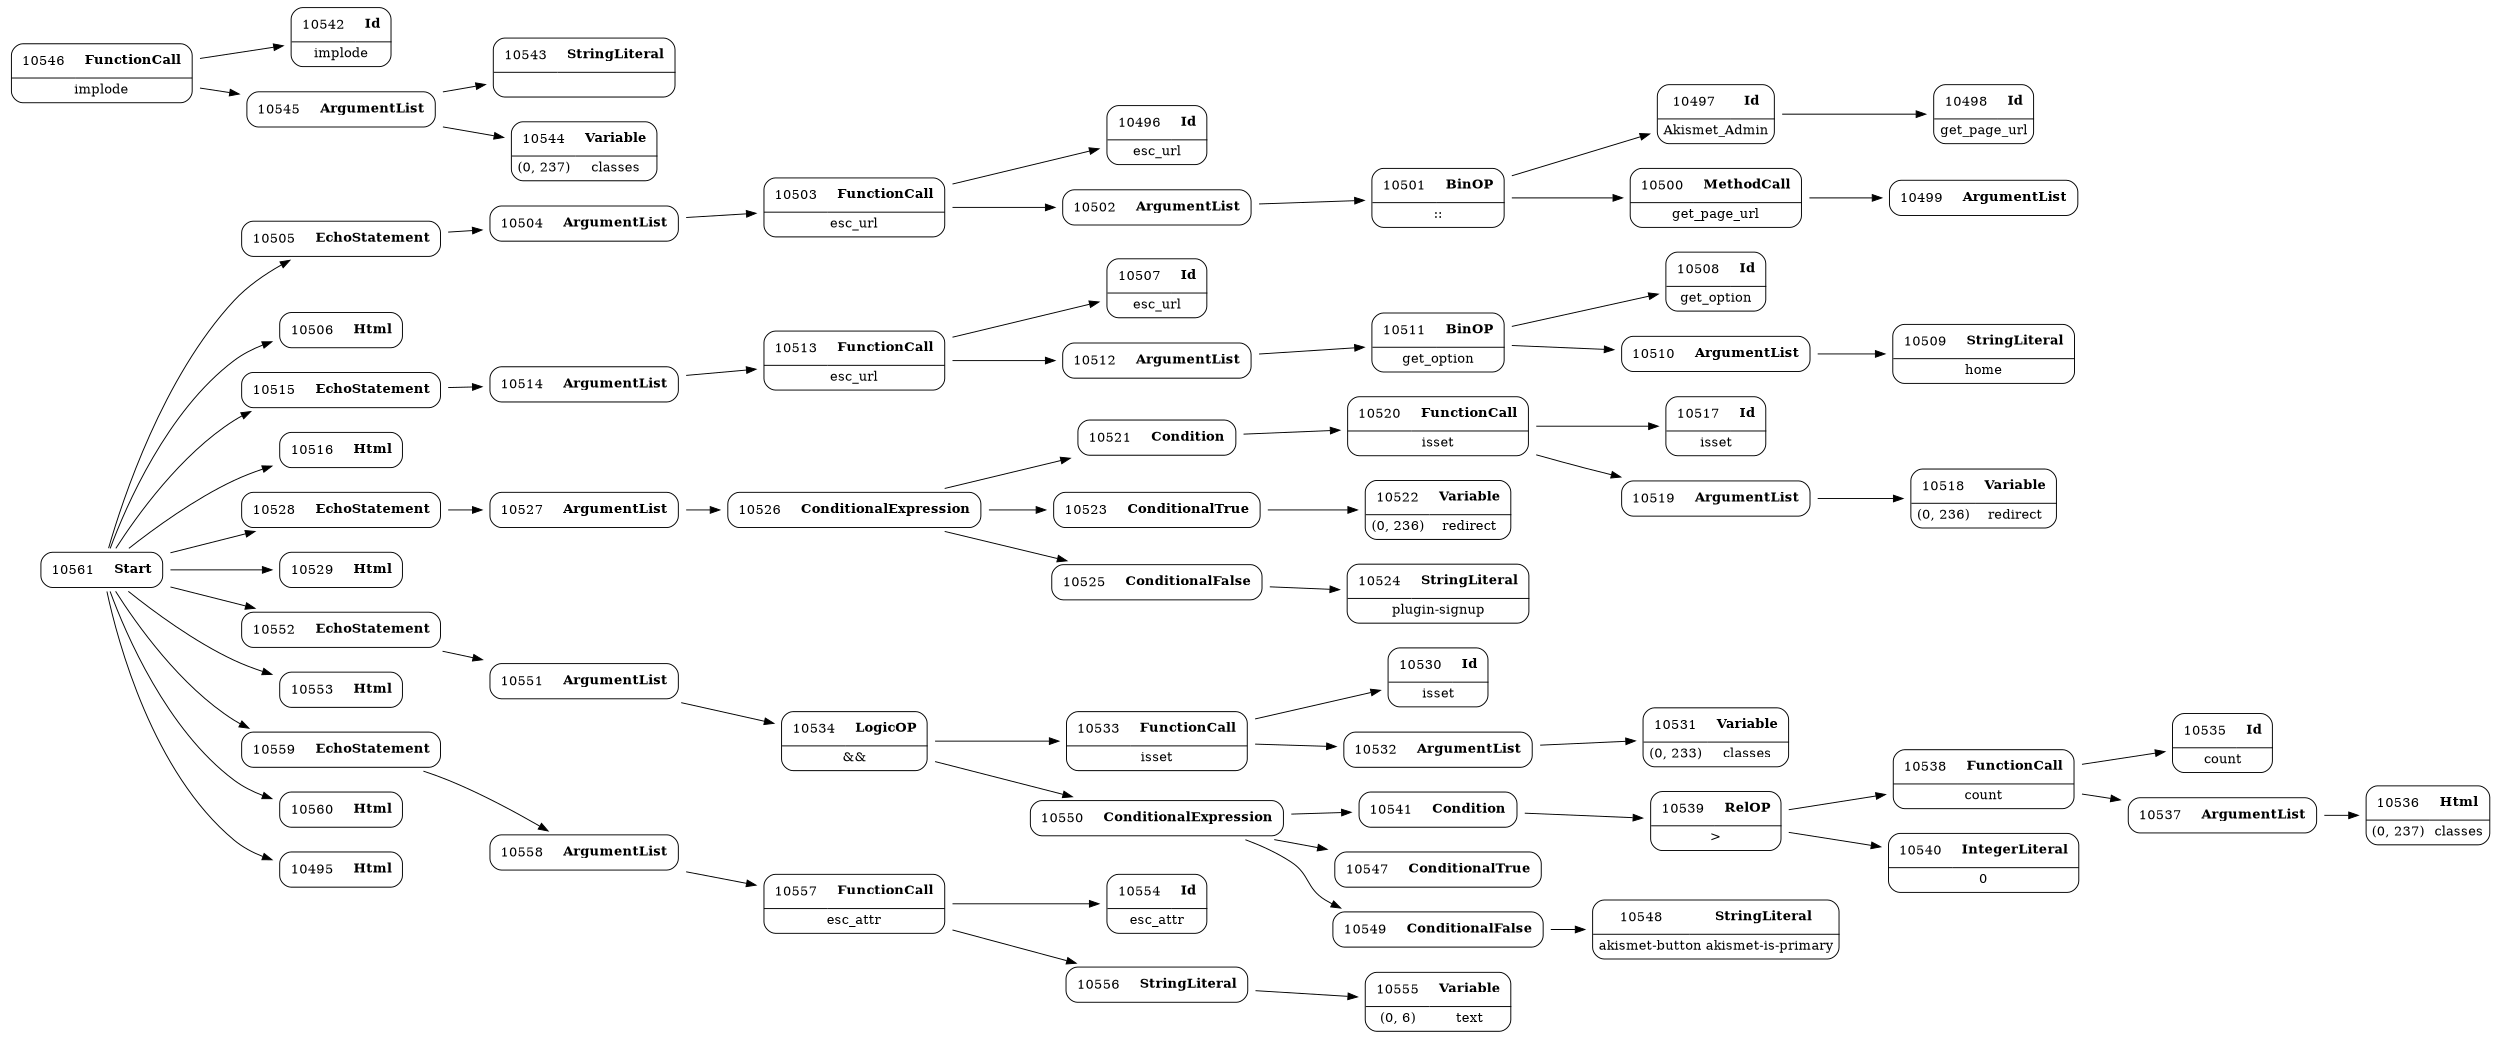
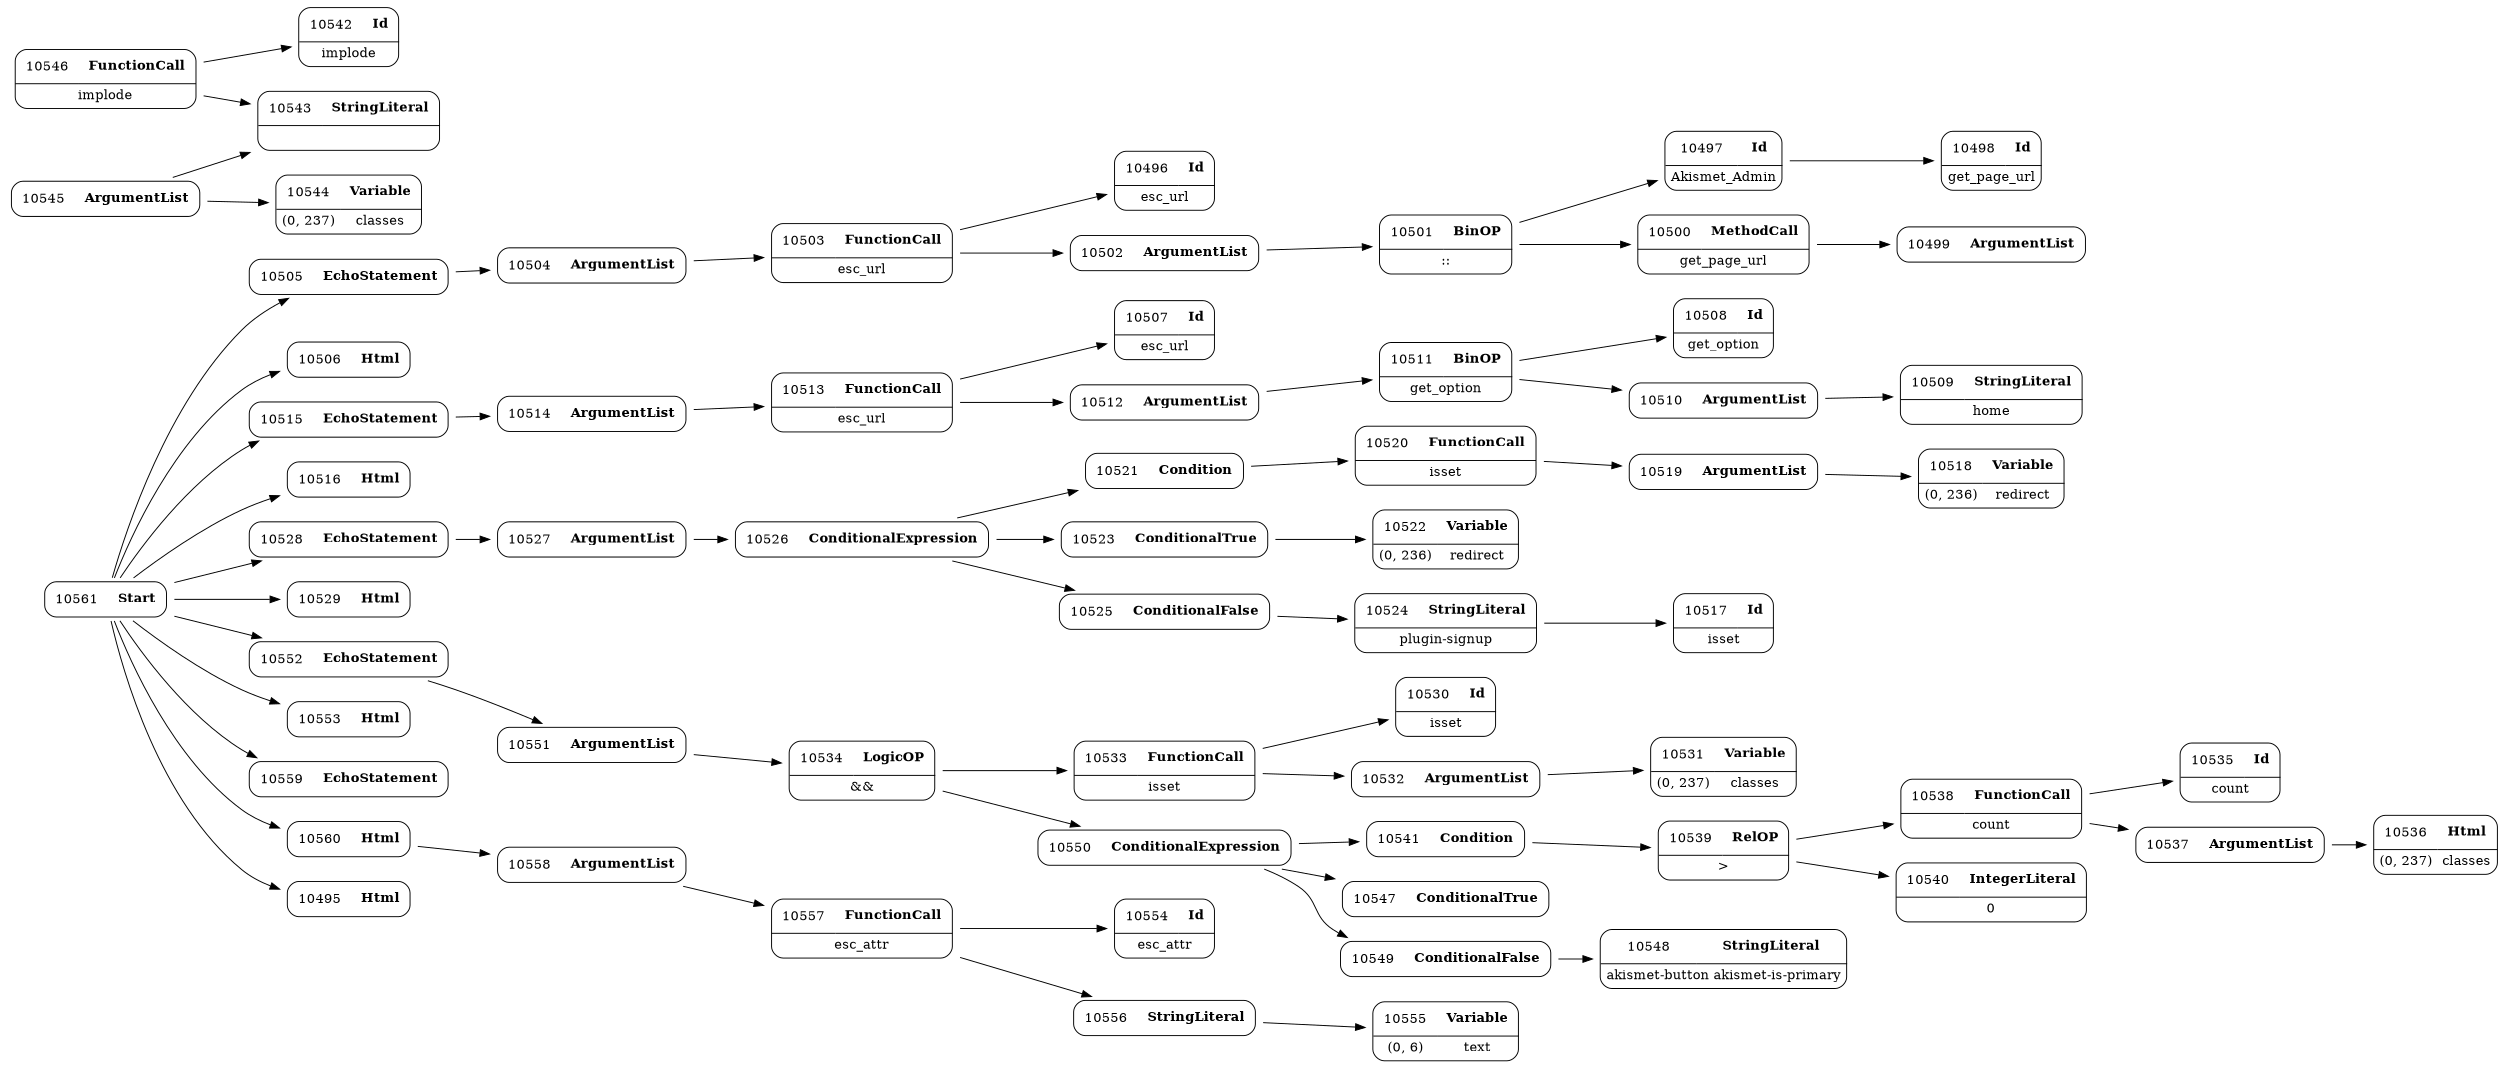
  digraph {
    fontname="DejaVu Serif"
    rankdir=LR
    node [fontname="DejaVu Serif" shape=none]
    edge [fontname="DejaVu Serif" weight=2]
    n1 [label=<<TABLE border='1' cellspacing='0' cellpadding='10' style='rounded' ><TR><TD border='0'>10496</TD><TD border='0'><B>Id</B></TD></TR><HR/><TR><TD border='0' cellpadding='5' colspan='2'>esc_url</TD></TR></TABLE>>]
    n2 [label=<<TABLE border='1' cellspacing='0' cellpadding='10' style='rounded' ><TR><TD border='0'>10497</TD><TD border='0'><B>Id</B></TD></TR><HR/><TR><TD border='0' cellpadding='5' colspan='2'>Akismet_Admin</TD></TR></TABLE>>]
    n3 [label=<<TABLE border='1' cellspacing='0' cellpadding='10' style='rounded' ><TR><TD border='0'>10498</TD><TD border='0'><B>Id</B></TD></TR><HR/><TR><TD border='0' cellpadding='5' colspan='2'>get_page_url</TD></TR></TABLE>>]
    n4 [label=<<TABLE border='1' cellspacing='0' cellpadding='10' style='rounded' ><TR><TD border='0'>10499</TD><TD border='0'><B>ArgumentList</B></TD></TR></TABLE>>]
    n5 [label=<<TABLE border='1' cellspacing='0' cellpadding='10' style='rounded' ><TR><TD border='0'>10500</TD><TD border='0'><B>MethodCall</B></TD></TR><HR/><TR><TD border='0' cellpadding='5' colspan='2'>get_page_url</TD></TR></TABLE>>]
    n6 [label=<<TABLE border='1' cellspacing='0' cellpadding='10' style='rounded' ><TR><TD border='0'>10501</TD><TD border='0'><B>BinOP</B></TD></TR><HR/><TR><TD border='0' cellpadding='5' colspan='2'>::</TD></TR></TABLE>>]
    n7 [label=<<TABLE border='1' cellspacing='0' cellpadding='10' style='rounded' ><TR><TD border='0'>10502</TD><TD border='0'><B>ArgumentList</B></TD></TR></TABLE>>]
    n8 [label=<<TABLE border='1' cellspacing='0' cellpadding='10' style='rounded' ><TR><TD border='0'>10503</TD><TD border='0'><B>FunctionCall</B></TD></TR><HR/><TR><TD border='0' cellpadding='5' colspan='2'>esc_url</TD></TR></TABLE>>]
    n9 [label=<<TABLE border='1' cellspacing='0' cellpadding='10' style='rounded' ><TR><TD border='0'>10504</TD><TD border='0'><B>ArgumentList</B></TD></TR></TABLE>>]
    n10 [label=<<TABLE border='1' cellspacing='0' cellpadding='10' style='rounded' ><TR><TD border='0'>10505</TD><TD border='0'><B>EchoStatement</B></TD></TR></TABLE>>]
    n11 [label=<<TABLE border='1' cellspacing='0' cellpadding='10' style='rounded' ><TR><TD border='0'>10506</TD><TD border='0'><B>Html</B></TD></TR></TABLE>>]
    n12 [label=<<TABLE border='1' cellspacing='0' cellpadding='10' style='rounded' ><TR><TD border='0'>10507</TD><TD border='0'><B>Id</B></TD></TR><HR/><TR><TD border='0' cellpadding='5' colspan='2'>esc_url</TD></TR></TABLE>>]
    n13 [label=<<TABLE border='1' cellspacing='0' cellpadding='10' style='rounded' ><TR><TD border='0'>10508</TD><TD border='0'><B>Id</B></TD></TR><HR/><TR><TD border='0' cellpadding='5' colspan='2'>get_option</TD></TR></TABLE>>]
    n14 [label=<<TABLE border='1' cellspacing='0' cellpadding='10' style='rounded' ><TR><TD border='0'>10509</TD><TD border='0'><B>StringLiteral</B></TD></TR><HR/><TR><TD border='0' cellpadding='5' colspan='2'>home</TD></TR></TABLE>>]
    n15 [label=<<TABLE border='1' cellspacing='0' cellpadding='10' style='rounded' ><TR><TD border='0'>10510</TD><TD border='0'><B>ArgumentList</B></TD></TR></TABLE>>]
    n16 [label=<<TABLE border='1' cellspacing='0' cellpadding='10' style='rounded' ><TR><TD border='0'>10511</TD><TD border='0'><B>BinOP</B></TD></TR><HR/><TR><TD border='0' cellpadding='5' colspan='2'>get_option</TD></TR></TABLE>>]
    n17 [label=<<TABLE border='1' cellspacing='0' cellpadding='10' style='rounded' ><TR><TD border='0'>10512</TD><TD border='0'><B>ArgumentList</B></TD></TR></TABLE>>]
    n18 [label=<<TABLE border='1' cellspacing='0' cellpadding='10' style='rounded' ><TR><TD border='0'>10513</TD><TD border='0'><B>FunctionCall</B></TD></TR><HR/><TR><TD border='0' cellpadding='5' colspan='2'>esc_url</TD></TR></TABLE>>]
    n19 [label=<<TABLE border='1' cellspacing='0' cellpadding='10' style='rounded' ><TR><TD border='0'>10514</TD><TD border='0'><B>ArgumentList</B></TD></TR></TABLE>>]
    n20 [label=<<TABLE border='1' cellspacing='0' cellpadding='10' style='rounded' ><TR><TD border='0'>10515</TD><TD border='0'><B>EchoStatement</B></TD></TR></TABLE>>]
    n21 [label=<<TABLE border='1' cellspacing='0' cellpadding='10' style='rounded' ><TR><TD border='0'>10516</TD><TD border='0'><B>Html</B></TD></TR></TABLE>>]
    n22 [label=<<TABLE border='1' cellspacing='0' cellpadding='10' style='rounded' ><TR><TD border='0'>10517</TD><TD border='0'><B>Id</B></TD></TR><HR/><TR><TD border='0' cellpadding='5' colspan='2'>isset</TD></TR></TABLE>>]
    n23 [label=<<TABLE border='1' cellspacing='0' cellpadding='10' style='rounded' ><TR><TD border='0'>10518</TD><TD border='0'><B>Variable</B></TD></TR><HR/><TR><TD border='0' cellpadding='5'>(0, 236)</TD><TD border='0' cellpadding='5'>redirect</TD></TR></TABLE>>]
    n24 [label=<<TABLE border='1' cellspacing='0' cellpadding='10' style='rounded' ><TR><TD border='0'>10519</TD><TD border='0'><B>ArgumentList</B></TD></TR></TABLE>>]
    n25 [label=<<TABLE border='1' cellspacing='0' cellpadding='10' style='rounded' ><TR><TD border='0'>10520</TD><TD border='0'><B>FunctionCall</B></TD></TR><HR/><TR><TD border='0' cellpadding='5' colspan='2'>isset</TD></TR></TABLE>>]
    n26 [label=<<TABLE border='1' cellspacing='0' cellpadding='10' style='rounded' ><TR><TD border='0'>10521</TD><TD border='0'><B>Condition</B></TD></TR></TABLE>>]
    n27 [label=<<TABLE border='1' cellspacing='0' cellpadding='10' style='rounded' ><TR><TD border='0'>10522</TD><TD border='0'><B>Variable</B></TD></TR><HR/><TR><TD border='0' cellpadding='5'>(0, 236)</TD><TD border='0' cellpadding='5'>redirect</TD></TR></TABLE>>]
    n28 [label=<<TABLE border='1' cellspacing='0' cellpadding='10' style='rounded' ><TR><TD border='0'>10523</TD><TD border='0'><B>ConditionalTrue</B></TD></TR></TABLE>>]
    n29 [label=<<TABLE border='1' cellspacing='0' cellpadding='10' style='rounded' ><TR><TD border='0'>10524</TD><TD border='0'><B>StringLiteral</B></TD></TR><HR/><TR><TD border='0' cellpadding='5' colspan='2'>plugin-signup</TD></TR></TABLE>>]
    n30 [label=<<TABLE border='1' cellspacing='0' cellpadding='10' style='rounded' ><TR><TD border='0'>10525</TD><TD border='0'><B>ConditionalFalse</B></TD></TR></TABLE>>]
    n31 [label=<<TABLE border='1' cellspacing='0' cellpadding='10' style='rounded' ><TR><TD border='0'>10526</TD><TD border='0'><B>ConditionalExpression</B></TD></TR></TABLE>>]
    n32 [label=<<TABLE border='1' cellspacing='0' cellpadding='10' style='rounded' ><TR><TD border='0'>10527</TD><TD border='0'><B>ArgumentList</B></TD></TR></TABLE>>]
    n33 [label=<<TABLE border='1' cellspacing='0' cellpadding='10' style='rounded' ><TR><TD border='0'>10528</TD><TD border='0'><B>EchoStatement</B></TD></TR></TABLE>>]
    n34 [label=<<TABLE border='1' cellspacing='0' cellpadding='10' style='rounded' ><TR><TD border='0'>10529</TD><TD border='0'><B>Html</B></TD></TR></TABLE>>]
    n35 [label=<<TABLE border='1' cellspacing='0' cellpadding='10' style='rounded' ><TR><TD border='0'>10530</TD><TD border='0'><B>Id</B></TD></TR><HR/><TR><TD border='0' cellpadding='5' colspan='2'>isset</TD></TR></TABLE>>]
-   n36 [label=<<TABLE border='1' cellspacing='0' cellpadding='10' style='rounded' ><TR><TD border='0'>10531</TD><TD border='0'><B>Variable</B></TD></TR><HR/><TR><TD border='0' cellpadding='5'>(0, 233)</TD><TD border='0' cellpadding='5'>classes</TD></TR></TABLE>>]
+   n36 [label=<<TABLE border='1' cellspacing='0' cellpadding='10' style='rounded' ><TR><TD border='0'>10531</TD><TD border='0'><B>Variable</B></TD></TR><HR/><TR><TD border='0' cellpadding='5'>(0, 237)</TD><TD border='0' cellpadding='5'>classes</TD></TR></TABLE>>]
    n37 [label=<<TABLE border='1' cellspacing='0' cellpadding='10' style='rounded' ><TR><TD border='0'>10532</TD><TD border='0'><B>ArgumentList</B></TD></TR></TABLE>>]
    n38 [label=<<TABLE border='1' cellspacing='0' cellpadding='10' style='rounded' ><TR><TD border='0'>10533</TD><TD border='0'><B>FunctionCall</B></TD></TR><HR/><TR><TD border='0' cellpadding='5' colspan='2'>isset</TD></TR></TABLE>>]
    n39 [label=<<TABLE border='1' cellspacing='0' cellpadding='10' style='rounded' ><TR><TD border='0'>10534</TD><TD border='0'><B>LogicOP</B></TD></TR><HR/><TR><TD border='0' cellpadding='5' colspan='2'>&amp;&amp;</TD></TR></TABLE>>]
    n40 [label=<<TABLE border='1' cellspacing='0' cellpadding='10' style='rounded' ><TR><TD border='0'>10550</TD><TD border='0'><B>ConditionalExpression</B></TD></TR></TABLE>>]
    n41 [label=<<TABLE border='1' cellspacing='0' cellpadding='10' style='rounded' ><TR><TD border='0'>10541</TD><TD border='0'><B>Condition</B></TD></TR></TABLE>>]
    n42 [label=<<TABLE border='1' cellspacing='0' cellpadding='10' style='rounded' ><TR><TD border='0'>10547</TD><TD border='0'><B>ConditionalTrue</B></TD></TR></TABLE>>]
    n43 [label=<<TABLE border='1' cellspacing='0' cellpadding='10' style='rounded' ><TR><TD border='0'>10549</TD><TD border='0'><B>ConditionalFalse</B></TD></TR></TABLE>>]
    n44 [label=<<TABLE border='1' cellspacing='0' cellpadding='10' style='rounded' ><TR><TD border='0'>10539</TD><TD border='0'><B>RelOP</B></TD></TR><HR/><TR><TD border='0' cellpadding='5' colspan='2'>&gt;</TD></TR></TABLE>>]
    n45 [label=<<TABLE border='1' cellspacing='0' cellpadding='10' style='rounded' ><TR><TD border='0'>10548</TD><TD border='0'><B>StringLiteral</B></TD></TR><HR/><TR><TD border='0' cellpadding='5' colspan='2'>akismet-button akismet-is-primary</TD></TR></TABLE>>]
    n46 [label=<<TABLE border='1' cellspacing='0' cellpadding='10' style='rounded' ><TR><TD border='0'>10535</TD><TD border='0'><B>Id</B></TD></TR><HR/><TR><TD border='0' cellpadding='5' colspan='2'>count</TD></TR></TABLE>>]
    n47 [label=<<TABLE border='1' cellspacing='0' cellpadding='10' style='rounded' ><TR><TD border='0'>10536</TD><TD border='0'><B>Html</B></TD></TR><HR/><TR><TD border='0' cellpadding='5'>(0, 237)</TD><TD border='0' cellpadding='5'>classes</TD></TR></TABLE>>]
    n48 [label=<<TABLE border='1' cellspacing='0' cellpadding='10' style='rounded' ><TR><TD border='0'>10537</TD><TD border='0'><B>ArgumentList</B></TD></TR></TABLE>>]
    n49 [label=<<TABLE border='1' cellspacing='0' cellpadding='10' style='rounded' ><TR><TD border='0'>10538</TD><TD border='0'><B>FunctionCall</B></TD></TR><HR/><TR><TD border='0' cellpadding='5' colspan='2'>count</TD></TR></TABLE>>]
    n50 [label=<<TABLE border='1' cellspacing='0' cellpadding='10' style='rounded' ><TR><TD border='0'>10540</TD><TD border='0'><B>IntegerLiteral</B></TD></TR><HR/><TR><TD border='0' cellpadding='5' colspan='2'>0</TD></TR></TABLE>>]
    n51 [label=<<TABLE border='1' cellspacing='0' cellpadding='10' style='rounded' ><TR><TD border='0'>10542</TD><TD border='0'><B>Id</B></TD></TR><HR/><TR><TD border='0' cellpadding='5' colspan='2'>implode</TD></TR></TABLE>>]
    n52 [label=<<TABLE border='1' cellspacing='0' cellpadding='10' style='rounded' ><TR><TD border='0'>10543</TD><TD border='0'><B>StringLiteral</B></TD></TR><HR/><TR><TD border='0' cellpadding='5' colspan='2'> </TD></TR></TABLE>>]
    n53 [label=<<TABLE border='1' cellspacing='0' cellpadding='10' style='rounded' ><TR><TD border='0'>10544</TD><TD border='0'><B>Variable</B></TD></TR><HR/><TR><TD border='0' cellpadding='5'>(0, 237)</TD><TD border='0' cellpadding='5'>classes</TD></TR></TABLE>>]
    n54 [label=<<TABLE border='1' cellspacing='0' cellpadding='10' style='rounded' ><TR><TD border='0'>10545</TD><TD border='0'><B>ArgumentList</B></TD></TR></TABLE>>]
    n55 [label=<<TABLE border='1' cellspacing='0' cellpadding='10' style='rounded' ><TR><TD border='0'>10546</TD><TD border='0'><B>FunctionCall</B></TD></TR><HR/><TR><TD border='0' cellpadding='5' colspan='2'>implode</TD></TR></TABLE>>]
    n56 [label=<<TABLE border='1' cellspacing='0' cellpadding='10' style='rounded' ><TR><TD border='0'>10551</TD><TD border='0'><B>ArgumentList</B></TD></TR></TABLE>>]
    n57 [label=<<TABLE border='1' cellspacing='0' cellpadding='10' style='rounded' ><TR><TD border='0'>10552</TD><TD border='0'><B>EchoStatement</B></TD></TR></TABLE>>]
    n58 [label=<<TABLE border='1' cellspacing='0' cellpadding='10' style='rounded' ><TR><TD border='0'>10553</TD><TD border='0'><B>Html</B></TD></TR></TABLE>>]
    n59 [label=<<TABLE border='1' cellspacing='0' cellpadding='10' style='rounded' ><TR><TD border='0'>10554</TD><TD border='0'><B>Id</B></TD></TR><HR/><TR><TD border='0' cellpadding='5' colspan='2'>esc_attr</TD></TR></TABLE>>]
    n60 [label=<<TABLE border='1' cellspacing='0' cellpadding='10' style='rounded' ><TR><TD border='0'>10555</TD><TD border='0'><B>Variable</B></TD></TR><HR/><TR><TD border='0' cellpadding='5'>(0, 6)</TD><TD border='0' cellpadding='5'>text</TD></TR></TABLE>>]
    n61 [label=<<TABLE border='1' cellspacing='0' cellpadding='10' style='rounded' ><TR><TD border='0'>10556</TD><TD border='0'><B>StringLiteral</B></TD></TR></TABLE>>]
    n62 [label=<<TABLE border='1' cellspacing='0' cellpadding='10' style='rounded' ><TR><TD border='0'>10557</TD><TD border='0'><B>FunctionCall</B></TD></TR><HR/><TR><TD border='0' cellpadding='5' colspan='2'>esc_attr</TD></TR></TABLE>>]
    n63 [label=<<TABLE border='1' cellspacing='0' cellpadding='10' style='rounded' ><TR><TD border='0'>10558</TD><TD border='0'><B>ArgumentList</B></TD></TR></TABLE>>]
    n64 [label=<<TABLE border='1' cellspacing='0' cellpadding='10' style='rounded' ><TR><TD border='0'>10559</TD><TD border='0'><B>EchoStatement</B></TD></TR></TABLE>>]
    n65 [label=<<TABLE border='1' cellspacing='0' cellpadding='10' style='rounded' ><TR><TD border='0'>10560</TD><TD border='0'><B>Html</B></TD></TR></TABLE>>]
    n66 [label=<<TABLE border='1' cellspacing='0' cellpadding='10' style='rounded' ><TR><TD border='0'>10561</TD><TD border='0'><B>Start</B></TD></TR></TABLE>>]
    n67 [label=<<TABLE border='1' cellspacing='0' cellpadding='10' style='rounded' ><TR><TD border='0'>10495</TD><TD border='0'><B>Html</B></TD></TR></TABLE>>]
    n2 -> n3
    n5 -> n4
    n6 -> n2
    n6 -> n5
    n7 -> n6
    n8 -> n1
    n8 -> n7
    n9 -> n8
    n10 -> n9
    n15 -> n14
    n16 -> n13
    n16 -> n15
    n17 -> n16
    n18 -> n12
    n18 -> n17
    n19 -> n18
    n20 -> n19
    n24 -> n23
-   n25 -> n22
+   n29 -> n22
    n25 -> n24
    n26 -> n25
    n28 -> n27
    n30 -> n29
    n31 -> n26
    n31 -> n28
    n31 -> n30
    n32 -> n31
    n33 -> n32
    n37 -> n36
    n38 -> n35
    n38 -> n37
    n39 -> n38
    n39 -> n40
    n40 -> n41
    n40 -> n42
    n40 -> n43
    n41 -> n44
    n43 -> n45
    n44 -> n49
    n44 -> n50
    n48 -> n47
    n49 -> n46
    n49 -> n48
    n54 -> n52
    n54 -> n53
    n55 -> n51
-   n55 -> n54
+   n55 -> n52
    n56 -> n39
    n57 -> n56
    n61 -> n60
    n62 -> n59
    n62 -> n61
    n63 -> n62
-   n64 -> n63
+   n65 -> n63
    n66 -> n10
    n66 -> n11
    n66 -> n20
    n66 -> n21
    n66 -> n33
    n66 -> n34
    n66 -> n57
    n66 -> n58
    n66 -> n64
    n66 -> n65
    n66 -> n67
  }
